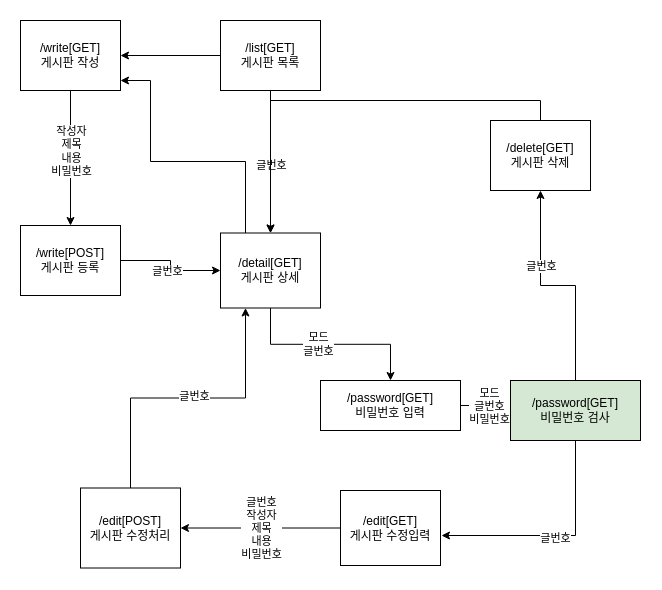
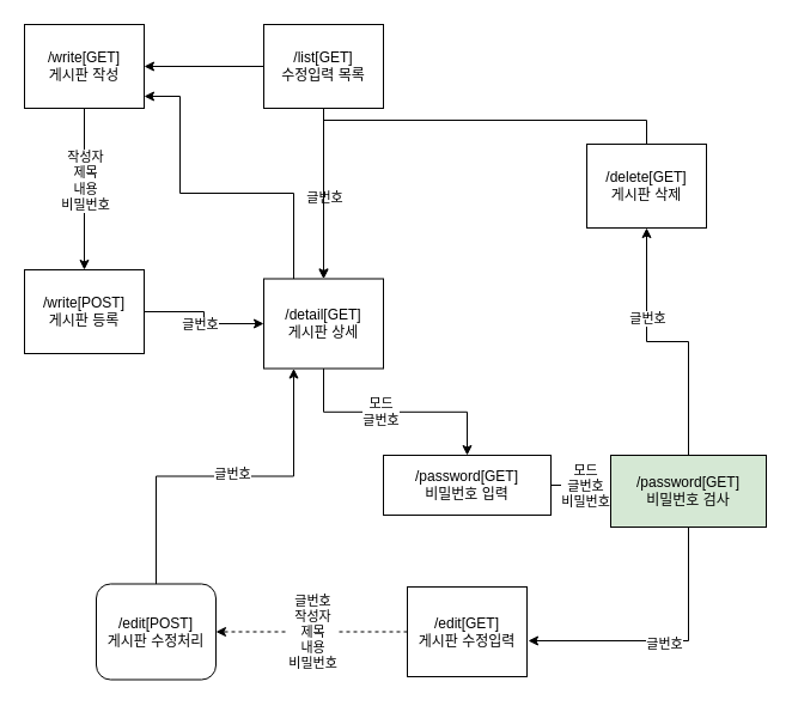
  <mxCell id="0" />
  <mxCell id="1" parent="0" />
  <mxCell id="2" style="edgeStyle=orthogonalEdgeStyle;rounded=0;orthogonalLoop=1;jettySize=auto;html=1;" edge="1" parent="1" source="4" target="7"><mxGeometry relative="1" as="geometry" /></mxCell>
  <mxCell id="3" value="모드&lt;div&gt;글번호&lt;/div&gt;&lt;div&gt;비밀번호&lt;/div&gt;" style="edgeLabel;html=1;align=center;verticalAlign=middle;resizable=0;points=[];" vertex="1" connectable="0" parent="2"><mxGeometry x="-0.289" y="3" relative="1" as="geometry"><mxPoint x="8" y="3" as="offset" /></mxGeometry></mxCell>
  <mxCell id="4" value="/password[GET]&lt;div&gt;비밀번호 입력&lt;/div&gt;" style="rounded=0;whiteSpace=wrap;html=1;" vertex="1" parent="1"><mxGeometry x="320" y="380" width="140" height="50" as="geometry" /></mxCell>
  <mxCell id="5" style="edgeStyle=orthogonalEdgeStyle;rounded=0;orthogonalLoop=1;jettySize=auto;html=1;" edge="1" parent="1" source="7" target="29"><mxGeometry relative="1" as="geometry" /></mxCell>
  <mxCell id="6" value="글번호" style="edgeLabel;html=1;align=center;verticalAlign=middle;resizable=0;points=[];" vertex="1" connectable="0" parent="5"><mxGeometry x="0.333" relative="1" as="geometry"><mxPoint as="offset" /></mxGeometry></mxCell>
  <mxCell id="7" value="/password[GET]&lt;div&gt;비밀번호 검사&lt;/div&gt;" style="rounded=0;whiteSpace=wrap;html=1;fillColor=#d5e8d4;" vertex="1" parent="1"><mxGeometry x="510" y="380" width="130" height="60" as="geometry" /></mxCell>
  <mxCell id="8" style="edgeStyle=orthogonalEdgeStyle;rounded=0;orthogonalLoop=1;jettySize=auto;html=1;" edge="1" parent="1" source="10" target="16"><mxGeometry relative="1" as="geometry" /></mxCell>
  <mxCell id="9" value="작성자&lt;div&gt;제목&lt;/div&gt;&lt;div&gt;내용&lt;/div&gt;&lt;div&gt;비밀번호&lt;/div&gt;" style="edgeLabel;html=1;align=center;verticalAlign=middle;resizable=0;points=[];" vertex="1" connectable="0" parent="8"><mxGeometry x="-0.363" y="3" relative="1" as="geometry"><mxPoint x="-3" y="17" as="offset" /></mxGeometry></mxCell>
  <mxCell id="10" value="/write[GET]&lt;div&gt;게시판 작성&lt;/div&gt;" style="rounded=0;whiteSpace=wrap;html=1;" vertex="1" parent="1"><mxGeometry x="20" y="20" width="100" height="70" as="geometry" /></mxCell>
  <mxCell id="11" style="edgeStyle=orthogonalEdgeStyle;rounded=0;orthogonalLoop=1;jettySize=auto;html=1;entryX=0.25;entryY=1;entryDx=0;entryDy=0;exitX=0.5;exitY=0;exitDx=0;exitDy=0;" edge="1" parent="1" source="13" target="24"><mxGeometry relative="1" as="geometry" /></mxCell>
  <mxCell id="12" value="글번호" style="edgeLabel;html=1;align=center;verticalAlign=middle;resizable=0;points=[];" vertex="1" connectable="0" parent="11"><mxGeometry x="0.037" y="3" relative="1" as="geometry"><mxPoint y="1" as="offset" /></mxGeometry></mxCell>
- <mxCell id="13" value="/edit[POST]&lt;div&gt;게시판 수정처리&lt;/div&gt;" style="rounded=0;whiteSpace=wrap;html=1;" vertex="1" parent="1"><mxGeometry x="80" y="487.5" width="100" height="80" as="geometry" /></mxCell>
+ <mxCell id="13" value="/edit[POST]&lt;div&gt;게시판 수정처리&lt;/div&gt;" style="whiteSpace=wrap;html=1;rounded=1;" vertex="1" parent="1"><mxGeometry x="80" y="487.5" width="100" height="80" as="geometry" /></mxCell>
  <mxCell id="14" style="edgeStyle=orthogonalEdgeStyle;rounded=0;orthogonalLoop=1;jettySize=auto;html=1;" edge="1" parent="1" source="16" target="24"><mxGeometry relative="1" as="geometry" /></mxCell>
  <mxCell id="15" value="글번호" style="edgeLabel;html=1;align=center;verticalAlign=middle;resizable=0;points=[];" vertex="1" connectable="0" parent="14"><mxGeometry x="0.12" y="-4" relative="1" as="geometry"><mxPoint x="-6" y="-4" as="offset" /></mxGeometry></mxCell>
  <mxCell id="16" value="/write[POST]&lt;div&gt;게시판 등록&lt;/div&gt;" style="rounded=0;whiteSpace=wrap;html=1;" vertex="1" parent="1"><mxGeometry x="20" y="225" width="100" height="70" as="geometry" /></mxCell>
  <mxCell id="17" style="edgeStyle=orthogonalEdgeStyle;rounded=0;orthogonalLoop=1;jettySize=auto;html=1;" edge="1" parent="1" source="20" target="24"><mxGeometry relative="1" as="geometry" /></mxCell>
  <mxCell id="18" value="글번호" style="edgeLabel;html=1;align=center;verticalAlign=middle;resizable=0;points=[];" vertex="1" connectable="0" parent="17"><mxGeometry x="-0.037" y="2" relative="1" as="geometry"><mxPoint x="-2" y="5" as="offset" /></mxGeometry></mxCell>
  <mxCell id="19" style="edgeStyle=orthogonalEdgeStyle;rounded=0;orthogonalLoop=1;jettySize=auto;html=1;" edge="1" parent="1" source="20" target="10"><mxGeometry relative="1" as="geometry" /></mxCell>
- <mxCell id="20" value="/list[GET]&lt;div&gt;게시판 목록&lt;/div&gt;" style="rounded=0;whiteSpace=wrap;html=1;" vertex="1" parent="1"><mxGeometry x="220" y="20" width="100" height="70" as="geometry" /></mxCell>
+ <mxCell id="20" value="/list[GET]&lt;div&gt;수정입력 목록&lt;/div&gt;" style="rounded=0;whiteSpace=wrap;html=1;" vertex="1" parent="1"><mxGeometry x="220" y="20" width="100" height="70" as="geometry" /></mxCell>
  <mxCell id="21" style="edgeStyle=orthogonalEdgeStyle;rounded=0;orthogonalLoop=1;jettySize=auto;html=1;entryX=0.5;entryY=0;entryDx=0;entryDy=0;" edge="1" parent="1" source="24" target="4"><mxGeometry relative="1" as="geometry" /></mxCell>
  <mxCell id="22" value="모드&lt;div&gt;글번호&lt;/div&gt;" style="edgeLabel;html=1;align=center;verticalAlign=middle;resizable=0;points=[];" vertex="1" connectable="0" parent="21"><mxGeometry x="-0.127" relative="1" as="geometry"><mxPoint as="offset" /></mxGeometry></mxCell>
  <mxCell id="23" style="edgeStyle=orthogonalEdgeStyle;rounded=0;orthogonalLoop=1;jettySize=auto;html=1;exitX=0.25;exitY=0;exitDx=0;exitDy=0;" edge="1" parent="1" source="24" target="10"><mxGeometry relative="1" as="geometry"><Array as="points"><mxPoint x="245" y="161" /><mxPoint x="150" y="161" /><mxPoint x="150" y="80" /></Array></mxGeometry></mxCell>
  <mxCell id="24" value="/detail[GET]&lt;div&gt;게시판 상세&lt;/div&gt;" style="rounded=0;whiteSpace=wrap;html=1;" vertex="1" parent="1"><mxGeometry x="220" y="232.5" width="100" height="75" as="geometry" /></mxCell>
- <mxCell id="25" style="edgeStyle=orthogonalEdgeStyle;rounded=0;orthogonalLoop=1;jettySize=auto;html=1;entryX=1;entryY=0.5;entryDx=0;entryDy=0;" edge="1" parent="1" source="27" target="13"><mxGeometry relative="1" as="geometry" /></mxCell>
+ <mxCell id="25" style="edgeStyle=orthogonalEdgeStyle;rounded=0;orthogonalLoop=1;jettySize=auto;html=1;entryX=1;entryY=0.5;entryDx=0;entryDy=0;dashed=1;" edge="1" parent="1" source="27" target="13"><mxGeometry relative="1" as="geometry" /></mxCell>
  <mxCell id="26" value="글번호&lt;div&gt;작성자&lt;/div&gt;&lt;div&gt;제목&lt;/div&gt;&lt;div&gt;내용&lt;/div&gt;&lt;div&gt;비밀번호&lt;/div&gt;" style="edgeLabel;html=1;align=center;verticalAlign=middle;resizable=0;points=[];" vertex="1" connectable="0" parent="25"><mxGeometry relative="1" as="geometry"><mxPoint as="offset" /></mxGeometry></mxCell>
  <mxCell id="27" value="/edit[GET]&lt;div&gt;게시판 수정입력&lt;/div&gt;" style="rounded=0;whiteSpace=wrap;html=1;" vertex="1" parent="1"><mxGeometry x="340" y="490" width="100" height="75" as="geometry" /></mxCell>
  <mxCell id="28" style="edgeStyle=orthogonalEdgeStyle;rounded=0;orthogonalLoop=1;jettySize=auto;html=1;exitX=0.5;exitY=0;exitDx=0;exitDy=0;" edge="1" parent="1" source="29" target="24"><mxGeometry relative="1" as="geometry" /></mxCell>
  <mxCell id="29" value="/delete[GET]&lt;div&gt;게시판 삭제&lt;/div&gt;" style="rounded=0;whiteSpace=wrap;html=1;" vertex="1" parent="1"><mxGeometry x="490" y="120" width="100" height="70" as="geometry" /></mxCell>
  <mxCell id="30" style="edgeStyle=orthogonalEdgeStyle;rounded=0;orthogonalLoop=1;jettySize=auto;html=1;entryX=1.01;entryY=0.6;entryDx=0;entryDy=0;entryPerimeter=0;exitX=0.5;exitY=1;exitDx=0;exitDy=0;" edge="1" parent="1" source="7" target="27"><mxGeometry relative="1" as="geometry" /></mxCell>
  <mxCell id="31" value="글번호" style="edgeLabel;html=1;align=center;verticalAlign=middle;resizable=0;points=[];" vertex="1" connectable="0" parent="30"><mxGeometry x="0.012" y="2" relative="1" as="geometry"><mxPoint as="offset" /></mxGeometry></mxCell>
